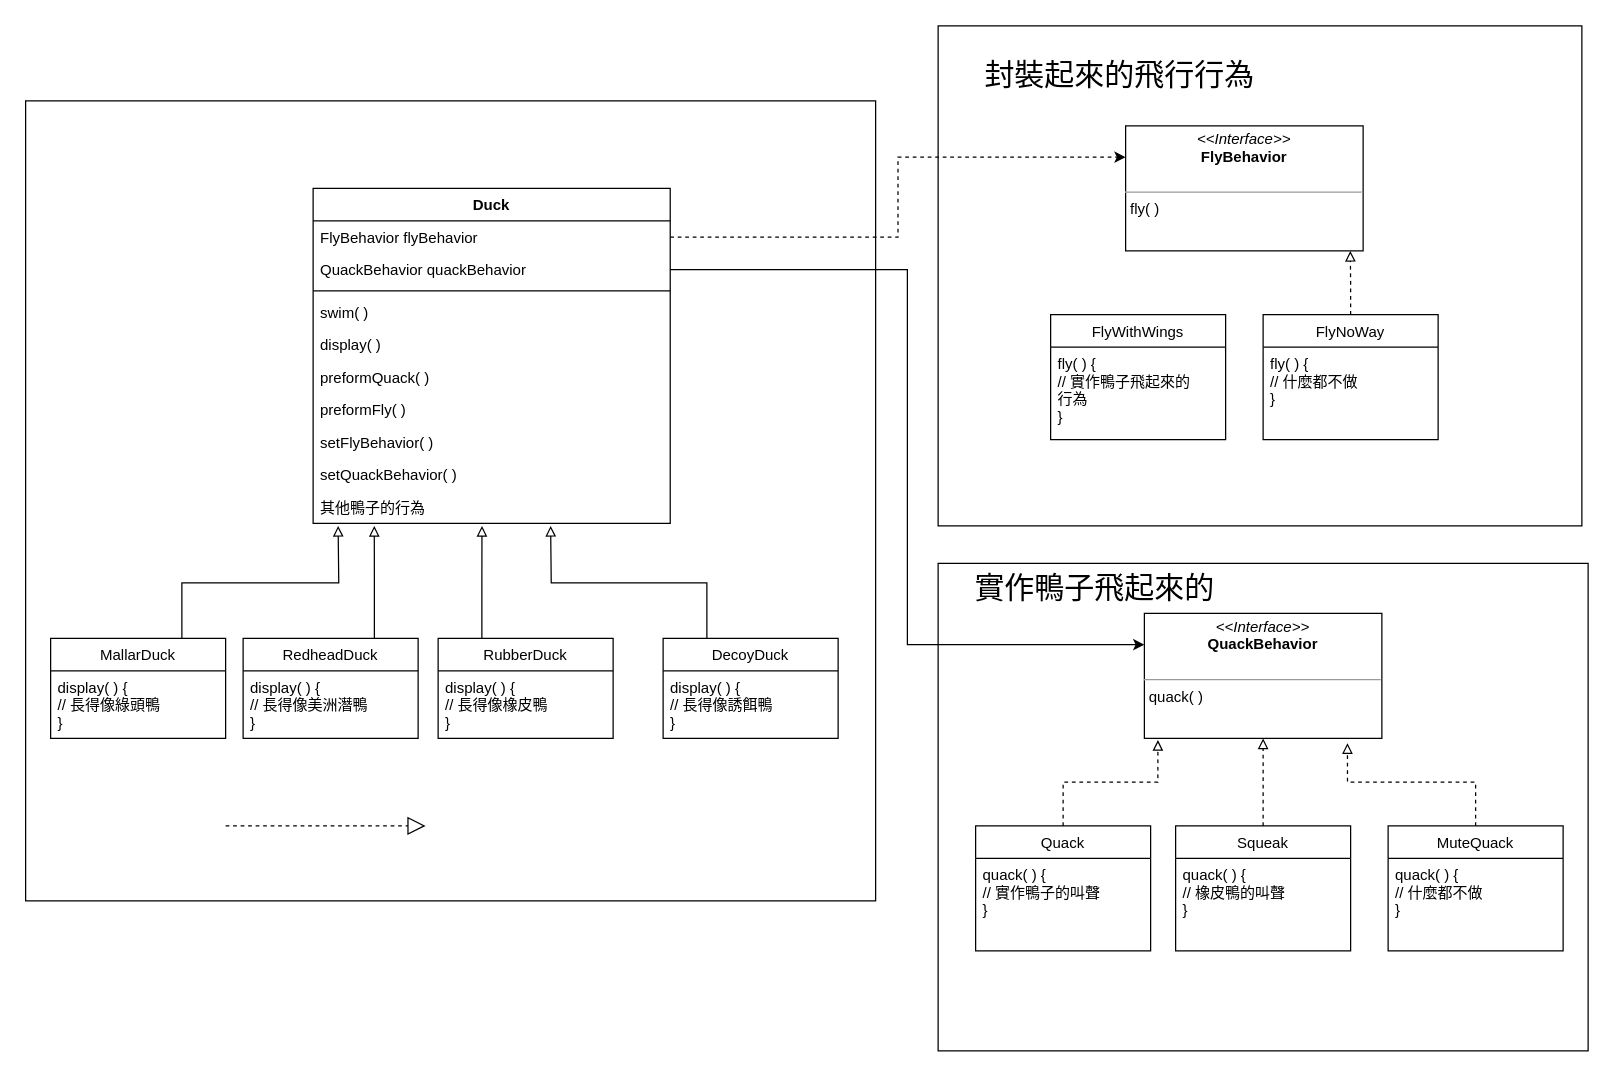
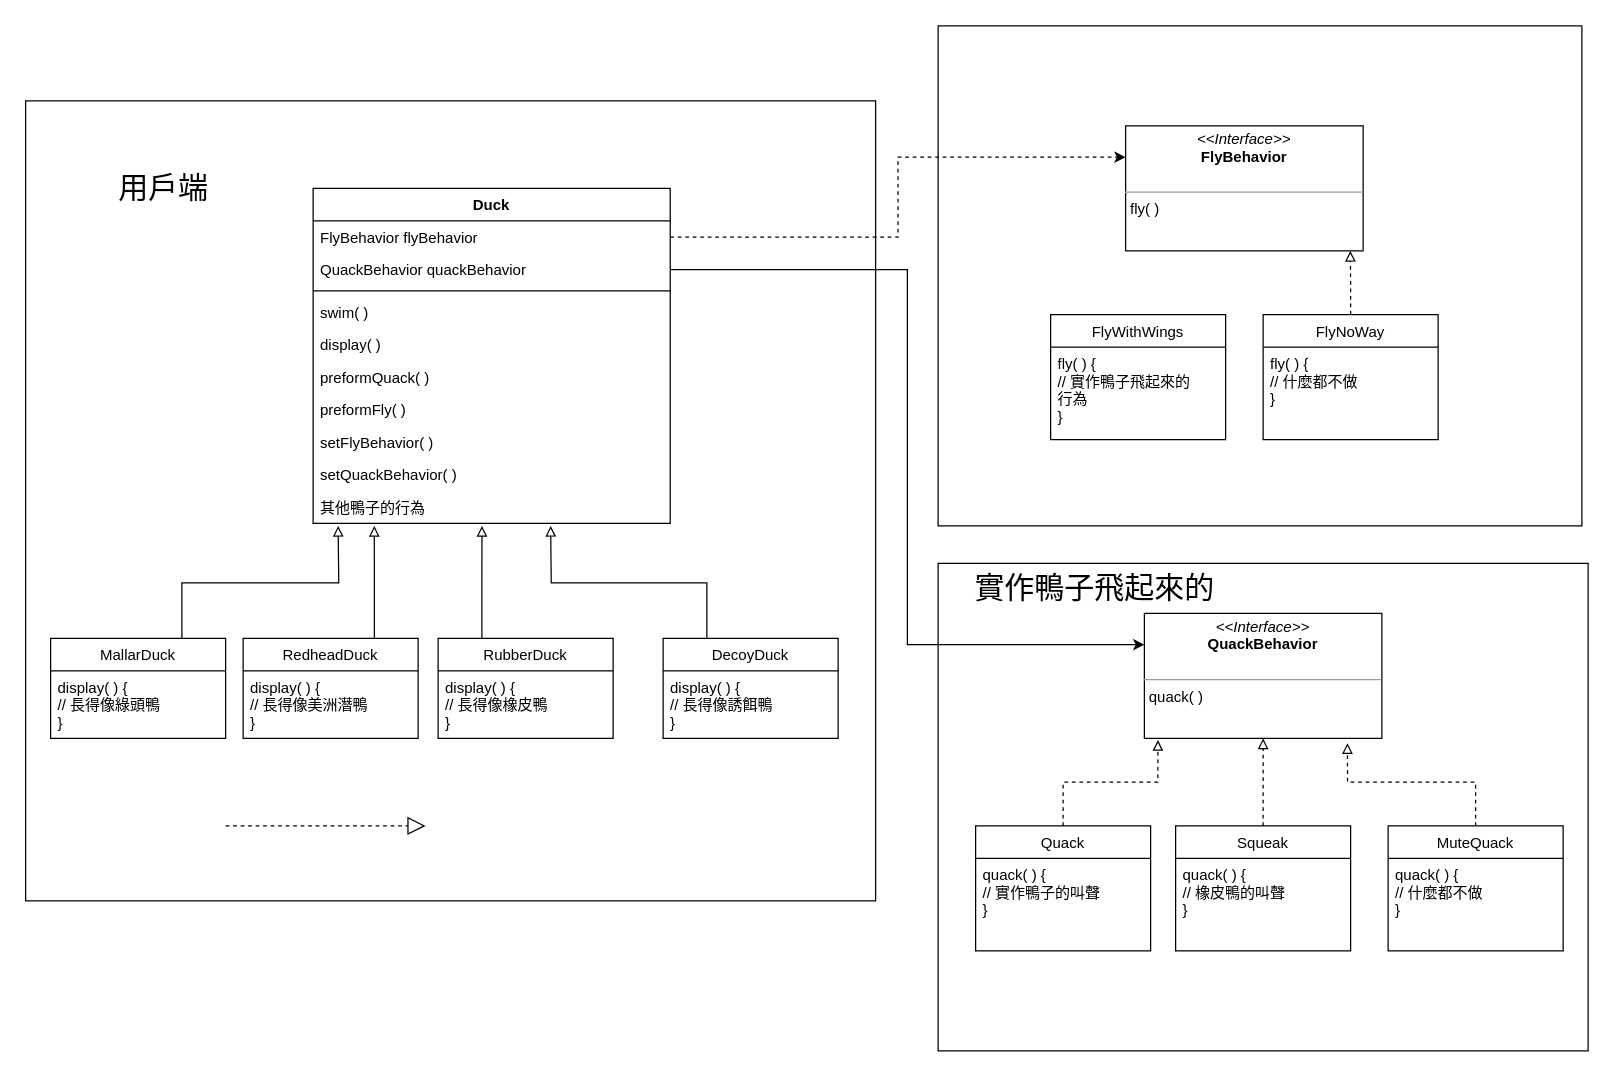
  <mxCell id="0" />
  <mxCell id="1" parent="0" />
  <mxCell id="2" value="" style="rounded=0;whiteSpace=wrap;html=1;fontSize=24;" vertex="1" parent="1"><mxGeometry x="750" y="450" width="520" height="390" as="geometry" /></mxCell>
  <mxCell id="3" value="" style="rounded=0;whiteSpace=wrap;html=1;fontSize=24;" vertex="1" parent="1"><mxGeometry x="750" y="20" width="515" height="400" as="geometry" /></mxCell>
  <mxCell id="4" value="" style="verticalLabelPosition=bottom;verticalAlign=top;html=1;shape=mxgraph.basic.rect;fillColor2=none;strokeWidth=1;size=20;indent=5;" vertex="1" parent="1"><mxGeometry x="20" y="80" width="680" height="640" as="geometry" /></mxCell>
  <mxCell id="5" value="Duck" style="swimlane;fontStyle=1;align=center;verticalAlign=top;childLayout=stackLayout;horizontal=1;startSize=26;horizontalStack=0;resizeParent=1;resizeParentMax=0;resizeLast=0;collapsible=1;marginBottom=0;" vertex="1" parent="1"><mxGeometry x="250" y="150" width="285.68" height="268" as="geometry"><mxRectangle x="230" y="130" width="60" height="26" as="alternateBounds" /></mxGeometry></mxCell>
  <mxCell id="6" value="FlyBehavior flyBehavior&#10;" style="text;strokeColor=none;fillColor=none;align=left;verticalAlign=top;spacingLeft=4;spacingRight=4;overflow=hidden;rotatable=0;points=[[0,0.5],[1,0.5]];portConstraint=eastwest;" vertex="1" parent="5"><mxGeometry y="26" width="285.68" height="26" as="geometry" /></mxCell>
  <mxCell id="7" value="QuackBehavior quackBehavior&#10;" style="text;strokeColor=none;fillColor=none;align=left;verticalAlign=top;spacingLeft=4;spacingRight=4;overflow=hidden;rotatable=0;points=[[0,0.5],[1,0.5]];portConstraint=eastwest;" vertex="1" parent="5"><mxGeometry y="52" width="285.68" height="26" as="geometry" /></mxCell>
  <mxCell id="8" value="" style="line;strokeWidth=1;fillColor=none;align=left;verticalAlign=middle;spacingTop=-1;spacingLeft=3;spacingRight=3;rotatable=0;labelPosition=right;points=[];portConstraint=eastwest;" vertex="1" parent="5"><mxGeometry y="78" width="285.68" height="8" as="geometry" /></mxCell>
  <mxCell id="9" value="swim( )" style="text;strokeColor=none;fillColor=none;align=left;verticalAlign=top;spacingLeft=4;spacingRight=4;overflow=hidden;rotatable=0;points=[[0,0.5],[1,0.5]];portConstraint=eastwest;" vertex="1" parent="5"><mxGeometry y="86" width="285.68" height="26" as="geometry" /></mxCell>
  <mxCell id="10" value="display( )" style="text;strokeColor=none;fillColor=none;align=left;verticalAlign=top;spacingLeft=4;spacingRight=4;overflow=hidden;rotatable=0;points=[[0,0.5],[1,0.5]];portConstraint=eastwest;" vertex="1" parent="5"><mxGeometry y="112" width="285.68" height="26" as="geometry" /></mxCell>
  <mxCell id="11" value="preformQuack( )" style="text;strokeColor=none;fillColor=none;align=left;verticalAlign=top;spacingLeft=4;spacingRight=4;overflow=hidden;rotatable=0;points=[[0,0.5],[1,0.5]];portConstraint=eastwest;" vertex="1" parent="5"><mxGeometry y="138" width="285.68" height="26" as="geometry" /></mxCell>
  <mxCell id="12" value="preformFly( )" style="text;strokeColor=none;fillColor=none;align=left;verticalAlign=top;spacingLeft=4;spacingRight=4;overflow=hidden;rotatable=0;points=[[0,0.5],[1,0.5]];portConstraint=eastwest;" vertex="1" parent="5"><mxGeometry y="164" width="285.68" height="26" as="geometry" /></mxCell>
  <mxCell id="13" value="setFlyBehavior( )" style="text;strokeColor=none;fillColor=none;align=left;verticalAlign=top;spacingLeft=4;spacingRight=4;overflow=hidden;rotatable=0;points=[[0,0.5],[1,0.5]];portConstraint=eastwest;" vertex="1" parent="5"><mxGeometry y="190" width="285.68" height="26" as="geometry" /></mxCell>
  <mxCell id="14" value="setQuackBehavior( )" style="text;strokeColor=none;fillColor=none;align=left;verticalAlign=top;spacingLeft=4;spacingRight=4;overflow=hidden;rotatable=0;points=[[0,0.5],[1,0.5]];portConstraint=eastwest;" vertex="1" parent="5"><mxGeometry y="216" width="285.68" height="26" as="geometry" /></mxCell>
  <mxCell id="15" value="其他鴨子的行為" style="text;strokeColor=none;fillColor=none;align=left;verticalAlign=top;spacingLeft=4;spacingRight=4;overflow=hidden;rotatable=0;points=[[0,0.5],[1,0.5]];portConstraint=eastwest;" vertex="1" parent="5"><mxGeometry y="242" width="285.68" height="26" as="geometry" /></mxCell>
  <mxCell id="16" style="edgeStyle=orthogonalEdgeStyle;rounded=0;orthogonalLoop=1;jettySize=auto;html=1;exitX=0.75;exitY=0;exitDx=0;exitDy=0;endArrow=block;endFill=0;" edge="1" parent="1" source="17"><mxGeometry relative="1" as="geometry"><mxPoint x="270" y="420" as="targetPoint" /></mxGeometry></mxCell>
  <mxCell id="17" value="MallarDuck" style="swimlane;fontStyle=0;childLayout=stackLayout;horizontal=1;startSize=26;fillColor=none;horizontalStack=0;resizeParent=1;resizeParentMax=0;resizeLast=0;collapsible=1;marginBottom=0;" vertex="1" parent="1"><mxGeometry x="40" y="510" width="140" height="80" as="geometry" /></mxCell>
  <mxCell id="18" value="display( ) {&#10;// 長得像綠頭鴨&#10;}" style="text;strokeColor=none;fillColor=none;align=left;verticalAlign=top;spacingLeft=4;spacingRight=4;overflow=hidden;rotatable=0;points=[[0,0.5],[1,0.5]];portConstraint=eastwest;" vertex="1" parent="17"><mxGeometry y="26" width="140" height="54" as="geometry" /></mxCell>
  <mxCell id="19" style="edgeStyle=orthogonalEdgeStyle;rounded=0;orthogonalLoop=1;jettySize=auto;html=1;exitX=0.75;exitY=0;exitDx=0;exitDy=0;endArrow=block;endFill=0;" edge="1" parent="1" source="20"><mxGeometry relative="1" as="geometry"><mxPoint x="298.923" y="420" as="targetPoint" /></mxGeometry></mxCell>
  <mxCell id="20" value="RedheadDuck" style="swimlane;fontStyle=0;childLayout=stackLayout;horizontal=1;startSize=26;fillColor=none;horizontalStack=0;resizeParent=1;resizeParentMax=0;resizeLast=0;collapsible=1;marginBottom=0;" vertex="1" parent="1"><mxGeometry x="194" y="510" width="140" height="80" as="geometry" /></mxCell>
  <mxCell id="21" value="display( ) {&#10;// 長得像美洲潛鴨&#10;}" style="text;strokeColor=none;fillColor=none;align=left;verticalAlign=top;spacingLeft=4;spacingRight=4;overflow=hidden;rotatable=0;points=[[0,0.5],[1,0.5]];portConstraint=eastwest;" vertex="1" parent="20"><mxGeometry y="26" width="140" height="54" as="geometry" /></mxCell>
  <mxCell id="22" style="edgeStyle=orthogonalEdgeStyle;rounded=0;orthogonalLoop=1;jettySize=auto;html=1;exitX=0.25;exitY=0;exitDx=0;exitDy=0;endArrow=block;endFill=0;" edge="1" parent="1" source="23"><mxGeometry relative="1" as="geometry"><mxPoint x="385.077" y="420" as="targetPoint" /></mxGeometry></mxCell>
  <mxCell id="23" value="RubberDuck" style="swimlane;fontStyle=0;childLayout=stackLayout;horizontal=1;startSize=26;fillColor=none;horizontalStack=0;resizeParent=1;resizeParentMax=0;resizeLast=0;collapsible=1;marginBottom=0;" vertex="1" parent="1"><mxGeometry x="350" y="510" width="140" height="80" as="geometry" /></mxCell>
  <mxCell id="24" value="display( ) {&#10;// 長得像橡皮鴨&#10;}" style="text;strokeColor=none;fillColor=none;align=left;verticalAlign=top;spacingLeft=4;spacingRight=4;overflow=hidden;rotatable=0;points=[[0,0.5],[1,0.5]];portConstraint=eastwest;" vertex="1" parent="23"><mxGeometry y="26" width="140" height="54" as="geometry" /></mxCell>
  <mxCell id="25" style="edgeStyle=orthogonalEdgeStyle;rounded=0;orthogonalLoop=1;jettySize=auto;html=1;exitX=0.25;exitY=0;exitDx=0;exitDy=0;endArrow=block;endFill=0;" edge="1" parent="1" source="26"><mxGeometry relative="1" as="geometry"><mxPoint x="440" y="420" as="targetPoint" /></mxGeometry></mxCell>
  <mxCell id="26" value="DecoyDuck" style="swimlane;fontStyle=0;childLayout=stackLayout;horizontal=1;startSize=26;fillColor=none;horizontalStack=0;resizeParent=1;resizeParentMax=0;resizeLast=0;collapsible=1;marginBottom=0;" vertex="1" parent="1"><mxGeometry x="530" y="510" width="140" height="80" as="geometry" /></mxCell>
  <mxCell id="27" value="display( ) {&#10;// 長得像誘餌鴨&#10;}" style="text;strokeColor=none;fillColor=none;align=left;verticalAlign=top;spacingLeft=4;spacingRight=4;overflow=hidden;rotatable=0;points=[[0,0.5],[1,0.5]];portConstraint=eastwest;" vertex="1" parent="26"><mxGeometry y="26" width="140" height="54" as="geometry" /></mxCell>
+ <mxCell id="28" value="&lt;font style=&quot;font-size: 24px;&quot;&gt;用戶端&lt;/font&gt;" style="text;html=1;resizable=0;autosize=1;align=center;verticalAlign=middle;points=[];fillColor=none;strokeColor=none;rounded=0;" vertex="1" parent="1"><mxGeometry x="85" y="140" width="90" height="20" as="geometry" /></mxCell>
  <mxCell id="29" value="&lt;p style=&quot;margin:0px;margin-top:4px;text-align:center;&quot;&gt;&lt;i&gt;&amp;lt;&amp;lt;Interface&amp;gt;&amp;gt;&lt;/i&gt;&lt;br&gt;&lt;b&gt;FlyBehavior&lt;/b&gt;&lt;/p&gt;&lt;p style=&quot;margin:0px;margin-left:4px;&quot;&gt;&lt;br&gt;&lt;/p&gt;&lt;hr size=&quot;1&quot;&gt;&lt;p style=&quot;margin:0px;margin-left:4px;&quot;&gt;fly( )&lt;/p&gt;" style="verticalAlign=top;align=left;overflow=fill;fontSize=12;fontFamily=Helvetica;html=1;" vertex="1" parent="1"><mxGeometry x="900" y="100" width="190" height="100" as="geometry" /></mxCell>
  <mxCell id="30" value="FlyWithWings" style="swimlane;fontStyle=0;childLayout=stackLayout;horizontal=1;startSize=26;fillColor=none;horizontalStack=0;resizeParent=1;resizeParentMax=0;resizeLast=0;collapsible=1;marginBottom=0;" vertex="1" parent="1"><mxGeometry x="840" y="251" width="140" height="100" as="geometry" /></mxCell>
  <mxCell id="31" value="fly( ) {&#10;// 實作鴨子飛起來的&#10;行為&#10;}" style="text;strokeColor=none;fillColor=none;align=left;verticalAlign=top;spacingLeft=4;spacingRight=4;overflow=hidden;rotatable=0;points=[[0,0.5],[1,0.5]];portConstraint=eastwest;" vertex="1" parent="30"><mxGeometry y="26" width="140" height="74" as="geometry" /></mxCell>
  <mxCell id="32" style="edgeStyle=orthogonalEdgeStyle;rounded=0;orthogonalLoop=1;jettySize=auto;html=1;exitX=0.5;exitY=0;exitDx=0;exitDy=0;entryX=0.946;entryY=1;entryDx=0;entryDy=0;entryPerimeter=0;dashed=1;fontSize=24;endArrow=block;endFill=0;" edge="1" parent="1" source="33" target="29"><mxGeometry relative="1" as="geometry" /></mxCell>
  <mxCell id="33" value="FlyNoWay" style="swimlane;fontStyle=0;childLayout=stackLayout;horizontal=1;startSize=26;fillColor=none;horizontalStack=0;resizeParent=1;resizeParentMax=0;resizeLast=0;collapsible=1;marginBottom=0;" vertex="1" parent="1"><mxGeometry x="1010" y="251" width="140" height="100" as="geometry" /></mxCell>
  <mxCell id="34" value="fly( ) {&#10;// 什麼都不做&#10;}" style="text;strokeColor=none;fillColor=none;align=left;verticalAlign=top;spacingLeft=4;spacingRight=4;overflow=hidden;rotatable=0;points=[[0,0.5],[1,0.5]];portConstraint=eastwest;" vertex="1" parent="33"><mxGeometry y="26" width="140" height="74" as="geometry" /></mxCell>
- <mxCell id="35" value="&lt;span style=&quot;font-size: 24px;&quot;&gt;封裝起來的飛行行為&lt;/span&gt;" style="text;html=1;resizable=0;autosize=1;align=center;verticalAlign=middle;points=[];fillColor=none;strokeColor=none;rounded=0;" vertex="1" parent="1"><mxGeometry x="780" y="50" width="230" height="20" as="geometry" /></mxCell>
  <mxCell id="36" value="&lt;p style=&quot;margin:0px;margin-top:4px;text-align:center;&quot;&gt;&lt;i&gt;&amp;lt;&amp;lt;Interface&amp;gt;&amp;gt;&lt;/i&gt;&lt;br&gt;&lt;b&gt;QuackBehavior&lt;/b&gt;&lt;/p&gt;&lt;p style=&quot;margin:0px;margin-left:4px;&quot;&gt;&lt;br&gt;&lt;/p&gt;&lt;hr size=&quot;1&quot;&gt;&lt;p style=&quot;margin:0px;margin-left:4px;&quot;&gt;quack( )&lt;/p&gt;" style="verticalAlign=top;align=left;overflow=fill;fontSize=12;fontFamily=Helvetica;html=1;" vertex="1" parent="1"><mxGeometry x="915" y="490" width="190" height="100" as="geometry" /></mxCell>
  <mxCell id="37" style="edgeStyle=orthogonalEdgeStyle;rounded=0;orthogonalLoop=1;jettySize=auto;html=1;exitX=0.5;exitY=0;exitDx=0;exitDy=0;entryX=0.057;entryY=1.013;entryDx=0;entryDy=0;entryPerimeter=0;fontSize=24;endArrow=block;endFill=0;dashed=1;" edge="1" parent="1" source="38" target="36"><mxGeometry relative="1" as="geometry" /></mxCell>
  <mxCell id="38" value="Quack" style="swimlane;fontStyle=0;childLayout=stackLayout;horizontal=1;startSize=26;fillColor=none;horizontalStack=0;resizeParent=1;resizeParentMax=0;resizeLast=0;collapsible=1;marginBottom=0;" vertex="1" parent="1"><mxGeometry x="780" y="660" width="140" height="100" as="geometry" /></mxCell>
  <mxCell id="39" value="quack( ) {&#10;// 實作鴨子的叫聲&#10;}" style="text;strokeColor=none;fillColor=none;align=left;verticalAlign=top;spacingLeft=4;spacingRight=4;overflow=hidden;rotatable=0;points=[[0,0.5],[1,0.5]];portConstraint=eastwest;" vertex="1" parent="38"><mxGeometry y="26" width="140" height="74" as="geometry" /></mxCell>
  <mxCell id="40" style="edgeStyle=orthogonalEdgeStyle;rounded=0;orthogonalLoop=1;jettySize=auto;html=1;exitX=0.5;exitY=0;exitDx=0;exitDy=0;fontSize=24;endArrow=block;endFill=0;entryX=0.5;entryY=1;entryDx=0;entryDy=0;dashed=1;" edge="1" parent="1" source="41" target="36"><mxGeometry relative="1" as="geometry"><mxPoint x="1010.333" y="600" as="targetPoint" /></mxGeometry></mxCell>
  <mxCell id="41" value="Squeak" style="swimlane;fontStyle=0;childLayout=stackLayout;horizontal=1;startSize=26;fillColor=none;horizontalStack=0;resizeParent=1;resizeParentMax=0;resizeLast=0;collapsible=1;marginBottom=0;" vertex="1" parent="1"><mxGeometry x="940" y="660" width="140" height="100" as="geometry" /></mxCell>
  <mxCell id="42" value="quack( ) {&#10;// 橡皮鴨的叫聲&#10;}" style="text;strokeColor=none;fillColor=none;align=left;verticalAlign=top;spacingLeft=4;spacingRight=4;overflow=hidden;rotatable=0;points=[[0,0.5],[1,0.5]];portConstraint=eastwest;" vertex="1" parent="41"><mxGeometry y="26" width="140" height="74" as="geometry" /></mxCell>
  <mxCell id="43" style="edgeStyle=orthogonalEdgeStyle;rounded=0;orthogonalLoop=1;jettySize=auto;html=1;exitX=0.5;exitY=0;exitDx=0;exitDy=0;entryX=0.855;entryY=1.038;entryDx=0;entryDy=0;entryPerimeter=0;fontSize=24;endArrow=block;endFill=0;dashed=1;" edge="1" parent="1" source="44" target="36"><mxGeometry relative="1" as="geometry" /></mxCell>
  <mxCell id="44" value="MuteQuack" style="swimlane;fontStyle=0;childLayout=stackLayout;horizontal=1;startSize=26;fillColor=none;horizontalStack=0;resizeParent=1;resizeParentMax=0;resizeLast=0;collapsible=1;marginBottom=0;" vertex="1" parent="1"><mxGeometry x="1110" y="660" width="140" height="100" as="geometry" /></mxCell>
  <mxCell id="45" value="quack( ) {&#10;// 什麼都不做&#10;}" style="text;strokeColor=none;fillColor=none;align=left;verticalAlign=top;spacingLeft=4;spacingRight=4;overflow=hidden;rotatable=0;points=[[0,0.5],[1,0.5]];portConstraint=eastwest;" vertex="1" parent="44"><mxGeometry y="26" width="140" height="74" as="geometry" /></mxCell>
  <mxCell id="46" value="&lt;span style=&quot;font-size: 24px;&quot;&gt;實作鴨子飛起來的&lt;/span&gt;" style="text;html=1;resizable=0;autosize=1;align=center;verticalAlign=middle;points=[];fillColor=none;strokeColor=none;rounded=0;" vertex="1" parent="1"><mxGeometry x="760" y="460" width="230" height="20" as="geometry" /></mxCell>
  <mxCell id="47" style="edgeStyle=orthogonalEdgeStyle;rounded=0;orthogonalLoop=1;jettySize=auto;html=1;exitX=1;exitY=0.5;exitDx=0;exitDy=0;entryX=0;entryY=0.25;entryDx=0;entryDy=0;fontSize=24;endArrow=classic;endFill=1;" edge="1" parent="1" source="7" target="36"><mxGeometry relative="1" as="geometry" /></mxCell>
  <mxCell id="48" style="edgeStyle=orthogonalEdgeStyle;rounded=0;orthogonalLoop=1;jettySize=auto;html=1;exitX=1;exitY=0.5;exitDx=0;exitDy=0;fontSize=24;endArrow=classic;endFill=1;entryX=0;entryY=0.25;entryDx=0;entryDy=0;dashed=1;" edge="1" parent="1" source="6" target="29"><mxGeometry relative="1" as="geometry" /></mxCell>
  <mxCell id="49" value="" style="endArrow=block;dashed=1;endFill=0;endSize=12;html=1;rounded=0;fontSize=24;" edge="1" parent="1"><mxGeometry width="160" relative="1" as="geometry"><mxPoint x="180" y="660" as="sourcePoint" /><mxPoint x="340" y="660" as="targetPoint" /></mxGeometry></mxCell>
